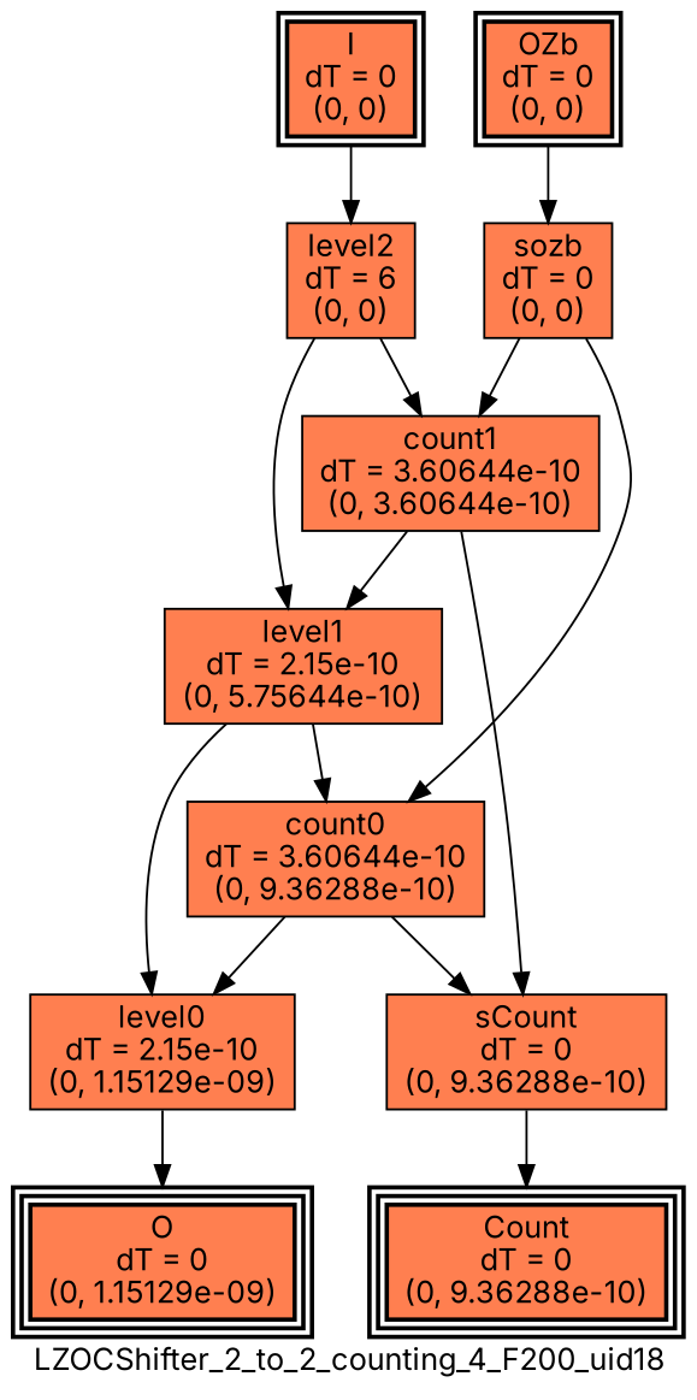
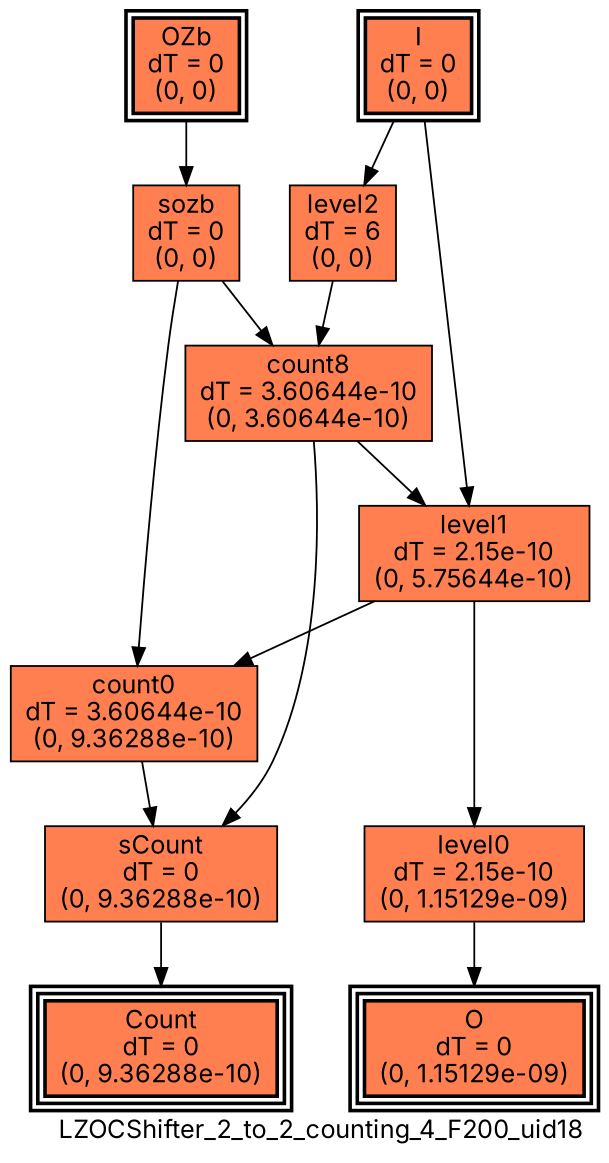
  digraph {
    fontname=Inter
    label=LZOCShifter_2_to_2_counting_4_F200_uid18
    labeljust=right
    labelloc=bottom
    nodesep=0.25
    ranksep=0.5
    node [color=black fillcolor=coral fontname=Inter peripheries=1 shape=box style=filled]
    edge [arrowhead=normal arrowsize=1.0 arrowtail=normal color=black dir=forward fontname=Inter]
    n1 [label="I\ndT = 0\n(0, 0)" peripheries=2 style="bold, filled"]
    n2 [label="OZb\ndT = 0\n(0, 0)" peripheries=2 style="bold, filled"]
    n3 [label="Count\ndT = 0\n(0, 9.36288e-10)" peripheries=3 style="bold, filled"]
    n4 [label="O\ndT = 0\n(0, 1.15129e-09)" peripheries=3 style="bold, filled"]
    n5 [label="level2\ndT = 6\n(0, 0)"]
    n6 [label="sozb\ndT = 0\n(0, 0)"]
-   n7 [label="count1\ndT = 3.60644e-10\n(0, 3.60644e-10)"]
+   n7 [label="count8\ndT = 3.60644e-10\n(0, 3.60644e-10)"]
    n8 [label="level1\ndT = 2.15e-10\n(0, 5.75644e-10)"]
    n9 [label="count0\ndT = 3.60644e-10\n(0, 9.36288e-10)"]
    n10 [label="sCount\ndT = 0\n(0, 9.36288e-10)"]
    n11 [label="level0\ndT = 2.15e-10\n(0, 1.15129e-09)"]
    subgraph sub_1 {
      rank=same
      n1
      n2
    }
    subgraph sub_2 {
      rank=same
      n3
      n4
    }
    n1 -> n5
    n2 -> n6
    n5 -> n7
-   n5 -> n8
+   n1 -> n8
    n6 -> n7
    n6 -> n9
    n7 -> n8
    n7 -> n10
    n8 -> n9
    n8 -> n11
    n9 -> n10
-   n9 -> n11
    n10 -> n3
    n11 -> n4
  }
